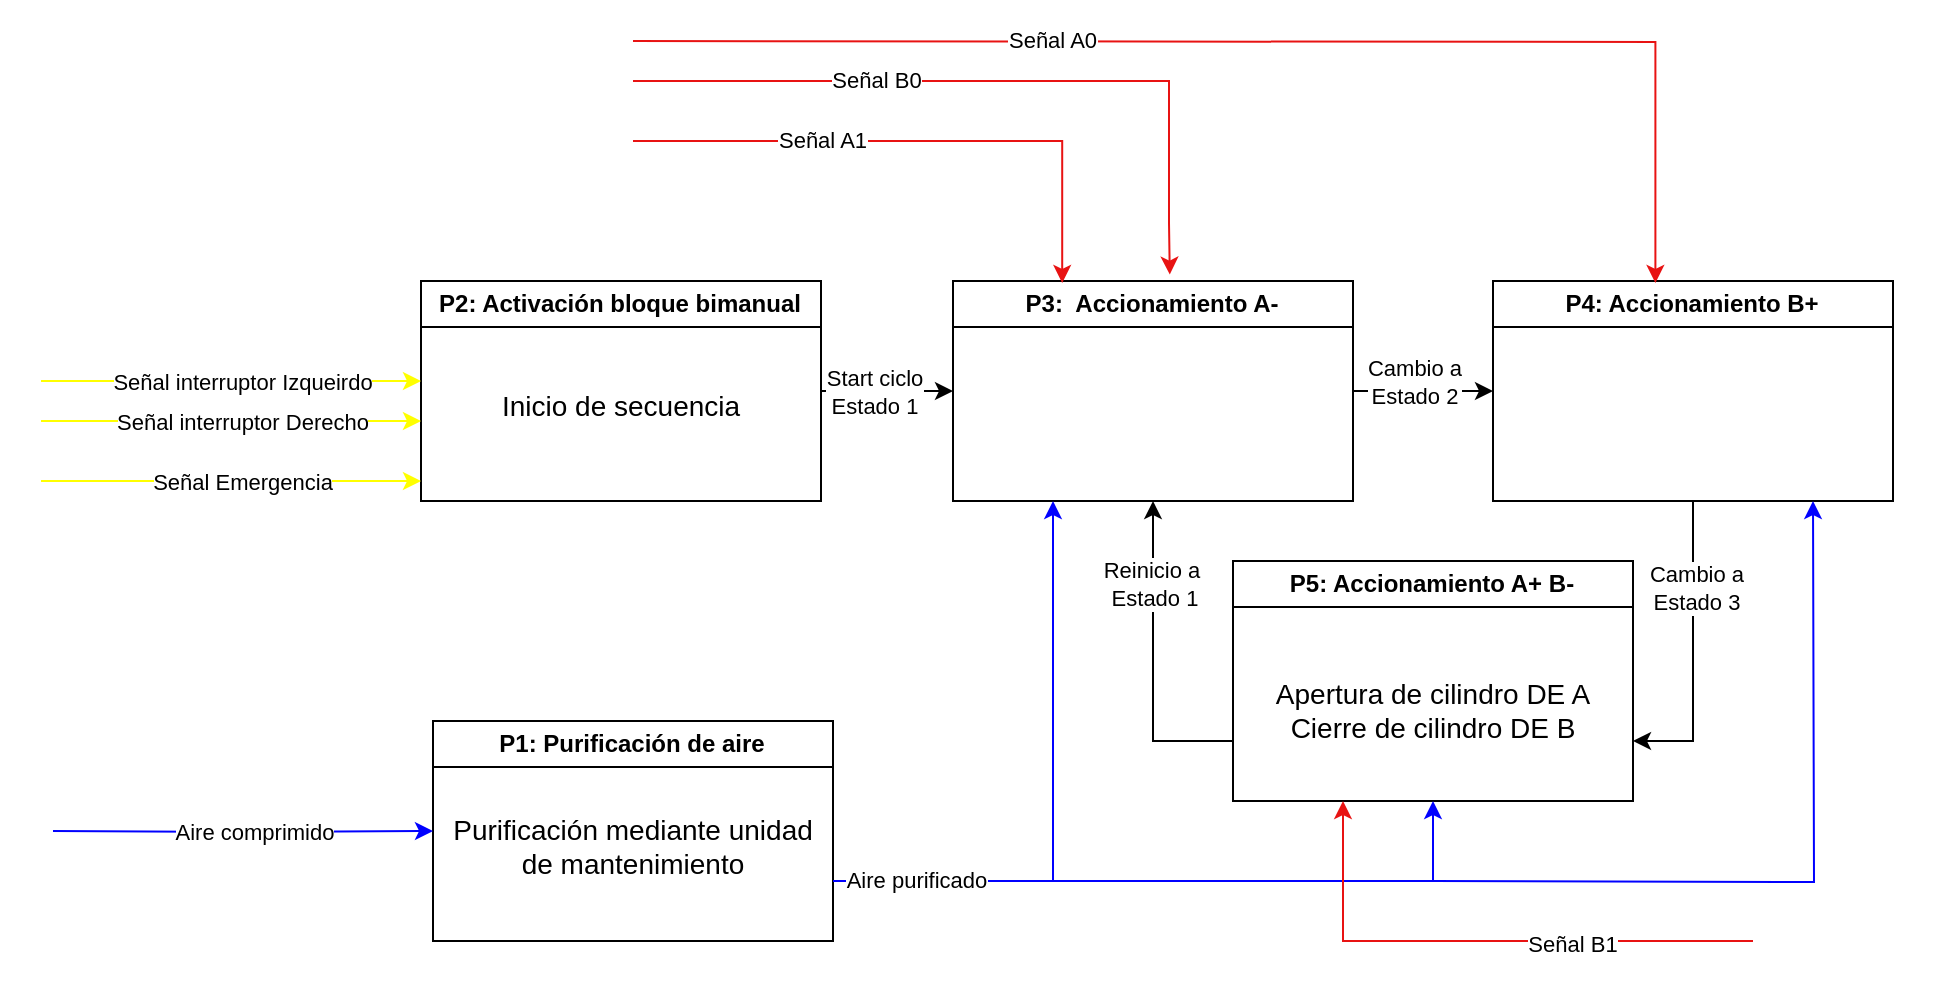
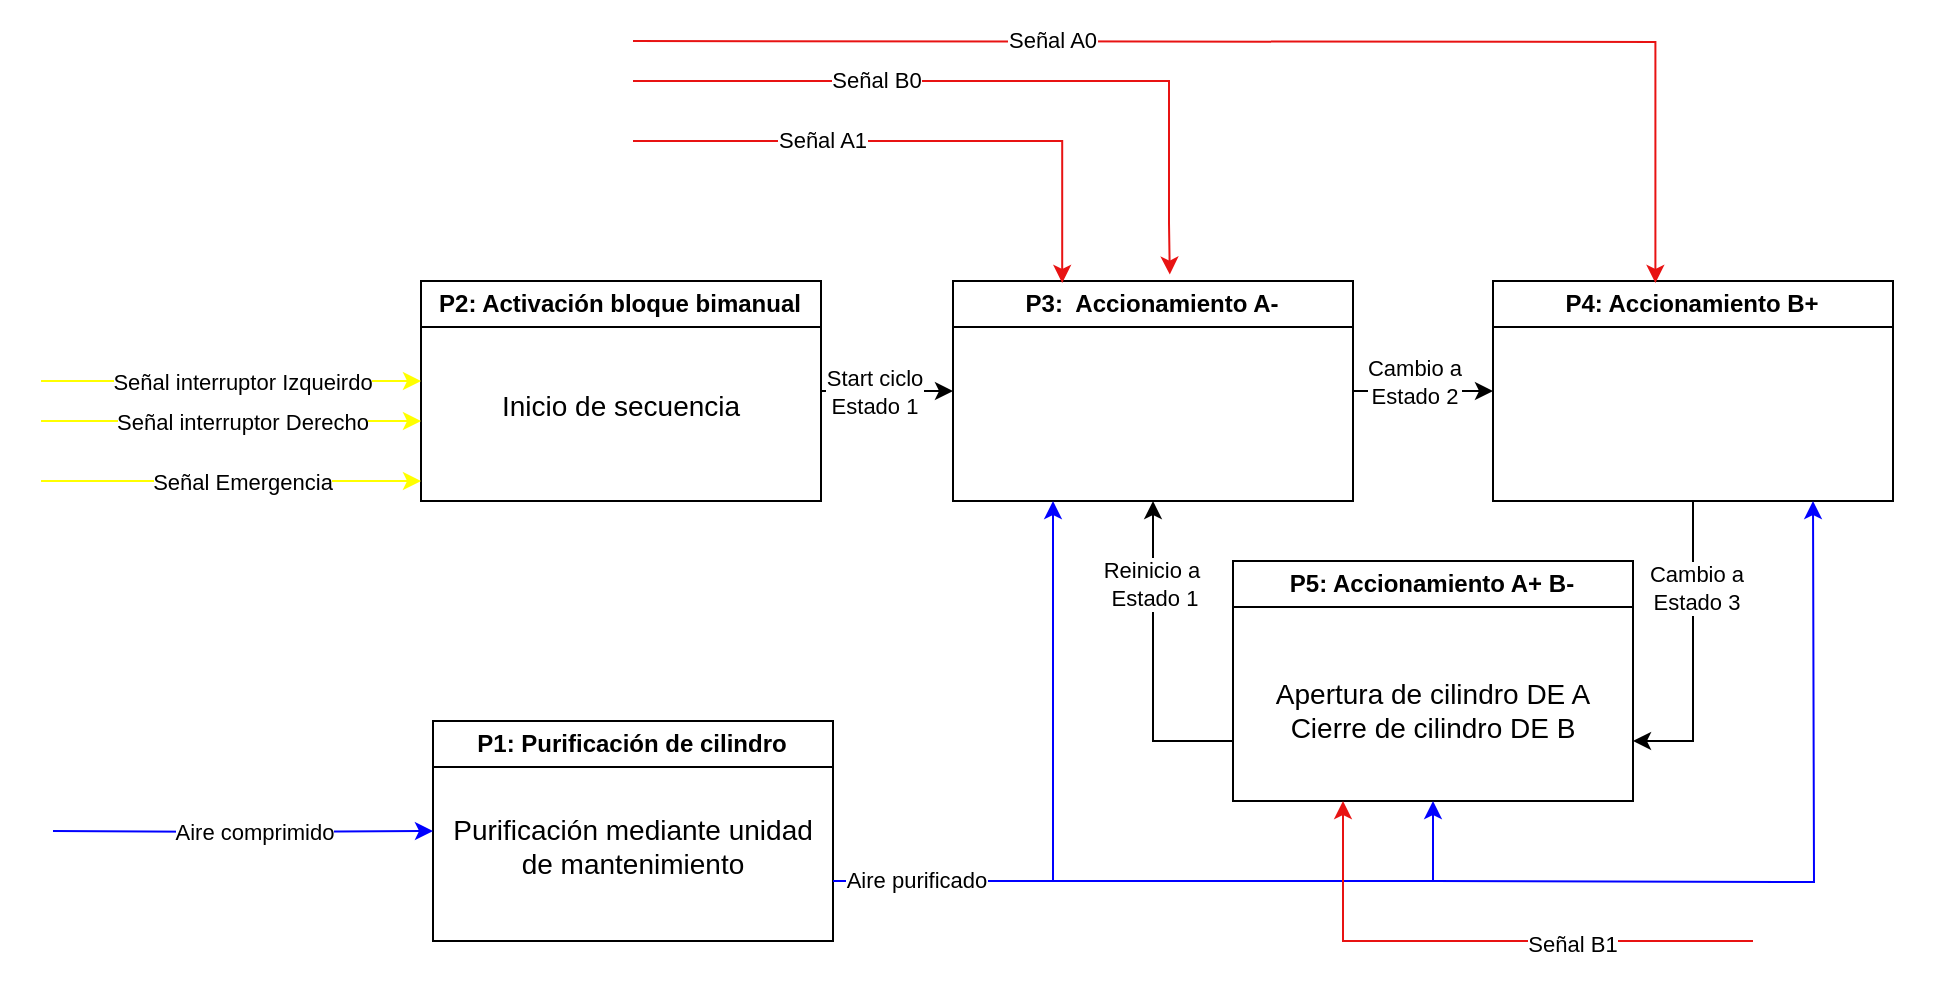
  <mxCell id="0" />
  <mxCell id="1" parent="0" />
- <mxCell id="2" value="P1: Purificación de aire" style="swimlane;whiteSpace=wrap;html=1;" vertex="1" parent="1"><mxGeometry x="216" y="360" width="200" height="110" as="geometry"><mxRectangle x="30" y="500" width="170" height="30" as="alternateBounds" /></mxGeometry></mxCell>
+ <mxCell id="2" value="P1: Purificación de cilindro" style="swimlane;whiteSpace=wrap;html=1;" vertex="1" parent="1"><mxGeometry x="216" y="360" width="200" height="110" as="geometry"><mxRectangle x="30" y="500" width="170" height="30" as="alternateBounds" /></mxGeometry></mxCell>
  <mxCell id="3" value="&lt;font style=&quot;font-size: 14px;&quot;&gt;Purificación mediante unidad &lt;br&gt;de mantenimiento&lt;/font&gt;" style="text;html=1;align=center;verticalAlign=middle;resizable=0;points=[];autosize=1;strokeColor=none;fillColor=none;" vertex="1" parent="2"><mxGeometry y="38" width="200" height="50" as="geometry" /></mxCell>
  <mxCell id="4" style="edgeStyle=orthogonalEdgeStyle;rounded=0;orthogonalLoop=1;jettySize=auto;html=1;exitX=1;exitY=0.5;exitDx=0;exitDy=0;entryX=0;entryY=0.5;entryDx=0;entryDy=0;" edge="1" parent="1" source="6" target="9"><mxGeometry relative="1" as="geometry"><mxPoint x="746" y="250" as="targetPoint" /></mxGeometry></mxCell>
  <mxCell id="5" value="Cambio a &lt;br&gt;Estado 2" style="edgeLabel;html=1;align=center;verticalAlign=middle;resizable=0;points=[];" vertex="1" connectable="0" parent="4"><mxGeometry x="-0.351" y="2" relative="1" as="geometry"><mxPoint x="7" y="-3" as="offset" /></mxGeometry></mxCell>
  <mxCell id="6" value="P3:&amp;nbsp; Accionamiento A-" style="swimlane;whiteSpace=wrap;html=1;" vertex="1" parent="1"><mxGeometry x="476" y="140" width="200" height="110" as="geometry" /></mxCell>
  <mxCell id="7" style="edgeStyle=orthogonalEdgeStyle;rounded=0;orthogonalLoop=1;jettySize=auto;html=1;entryX=1;entryY=0.75;entryDx=0;entryDy=0;" edge="1" parent="1" source="9" target="16"><mxGeometry relative="1" as="geometry" /></mxCell>
  <mxCell id="8" value="Cambio a &lt;br&gt;Estado 3" style="edgeLabel;html=1;align=center;verticalAlign=middle;resizable=0;points=[];" vertex="1" connectable="0" parent="7"><mxGeometry x="-0.421" y="1" relative="1" as="geometry"><mxPoint as="offset" /></mxGeometry></mxCell>
  <mxCell id="9" value="P4: Accionamiento B+" style="swimlane;whiteSpace=wrap;html=1;" vertex="1" parent="1"><mxGeometry x="746" y="140" width="200" height="110" as="geometry" /></mxCell>
  <mxCell id="10" style="edgeStyle=orthogonalEdgeStyle;rounded=0;orthogonalLoop=1;jettySize=auto;html=1;entryX=0;entryY=0.5;entryDx=0;entryDy=0;" edge="1" parent="1" source="12" target="6"><mxGeometry relative="1" as="geometry" /></mxCell>
  <mxCell id="11" value="Start ciclo&lt;br&gt;Estado 1" style="edgeLabel;html=1;align=center;verticalAlign=middle;resizable=0;points=[];" vertex="1" connectable="0" parent="10"><mxGeometry x="-0.281" y="1" relative="1" as="geometry"><mxPoint x="2" y="1" as="offset" /></mxGeometry></mxCell>
  <mxCell id="12" value="P2: Activación bloque bimanual" style="swimlane;whiteSpace=wrap;html=1;" vertex="1" parent="1"><mxGeometry x="210" y="140" width="200" height="110" as="geometry"><mxRectangle x="-30" y="250" width="220" height="30" as="alternateBounds" /></mxGeometry></mxCell>
  <mxCell id="13" value="&lt;font style=&quot;font-size: 14px;&quot;&gt;Inicio de secuencia&lt;/font&gt;" style="text;html=1;align=center;verticalAlign=middle;resizable=0;points=[];autosize=1;strokeColor=none;fillColor=none;" vertex="1" parent="12"><mxGeometry x="30" y="47.5" width="140" height="30" as="geometry" /></mxCell>
  <mxCell id="14" style="edgeStyle=orthogonalEdgeStyle;rounded=0;orthogonalLoop=1;jettySize=auto;html=1;exitX=0;exitY=0.75;exitDx=0;exitDy=0;entryX=0.5;entryY=1;entryDx=0;entryDy=0;" edge="1" parent="1" source="16" target="6"><mxGeometry relative="1" as="geometry" /></mxCell>
  <mxCell id="15" value="Reinicio a&amp;nbsp;&lt;br&gt;Estado 1" style="edgeLabel;html=1;align=center;verticalAlign=middle;resizable=0;points=[];" vertex="1" connectable="0" parent="14"><mxGeometry x="0.486" relative="1" as="geometry"><mxPoint as="offset" /></mxGeometry></mxCell>
  <mxCell id="16" value="P5: Accionamiento A+ B-" style="swimlane;whiteSpace=wrap;html=1;" vertex="1" parent="1"><mxGeometry x="616" y="280" width="200" height="120" as="geometry" /></mxCell>
  <mxCell id="17" value="&lt;font style=&quot;font-size: 14px;&quot;&gt;Apertura de cilindro DE A&lt;br&gt;Cierre de cilindro DE B&lt;/font&gt;" style="text;html=1;align=center;verticalAlign=middle;resizable=0;points=[];autosize=1;strokeColor=none;fillColor=none;" vertex="1" parent="16"><mxGeometry x="10" y="50" width="180" height="50" as="geometry" /></mxCell>
  <mxCell id="18" value="" style="endArrow=classic;html=1;rounded=0;entryX=0.273;entryY=0.009;entryDx=0;entryDy=0;entryPerimeter=0;edgeStyle=orthogonalEdgeStyle;strokeColor=#E81313;" edge="1" parent="1" target="6"><mxGeometry width="50" height="50" relative="1" as="geometry"><mxPoint x="316" y="70" as="sourcePoint" /><mxPoint x="366" y="-50" as="targetPoint" /><Array as="points"><mxPoint x="531" y="70" /></Array></mxGeometry></mxCell>
  <mxCell id="19" value="Señal A1" style="edgeLabel;html=1;align=center;verticalAlign=middle;resizable=0;points=[];" vertex="1" connectable="0" parent="18"><mxGeometry x="-0.339" y="1" relative="1" as="geometry"><mxPoint as="offset" /></mxGeometry></mxCell>
  <mxCell id="20" value="" style="endArrow=classic;html=1;rounded=0;entryX=0.406;entryY=0.009;entryDx=0;entryDy=0;entryPerimeter=0;edgeStyle=orthogonalEdgeStyle;strokeColor=#E81313;" edge="1" parent="1" target="9"><mxGeometry width="50" height="50" relative="1" as="geometry"><mxPoint x="316" y="20" as="sourcePoint" /><mxPoint x="531" y="71" as="targetPoint" /></mxGeometry></mxCell>
  <mxCell id="21" value="Señal A0" style="edgeLabel;html=1;align=center;verticalAlign=middle;resizable=0;points=[];" vertex="1" connectable="0" parent="20"><mxGeometry x="-0.339" y="1" relative="1" as="geometry"><mxPoint as="offset" /></mxGeometry></mxCell>
  <mxCell id="22" value="" style="endArrow=classic;html=1;rounded=0;edgeStyle=orthogonalEdgeStyle;strokeColor=#0000FF;entryX=0.25;entryY=1;entryDx=0;entryDy=0;" edge="1" parent="1" target="6"><mxGeometry width="50" height="50" relative="1" as="geometry"><mxPoint x="416" y="440" as="sourcePoint" /><mxPoint x="496" y="250" as="targetPoint" /><Array as="points"><mxPoint x="418" y="440" /><mxPoint x="526" y="440" /></Array></mxGeometry></mxCell>
  <mxCell id="23" value="Aire purificado" style="edgeLabel;html=1;align=center;verticalAlign=middle;resizable=0;points=[];" vertex="1" connectable="0" parent="22"><mxGeometry x="-0.724" y="1" relative="1" as="geometry"><mxPoint as="offset" /></mxGeometry></mxCell>
  <mxCell id="24" value="" style="endArrow=classic;html=1;rounded=0;edgeStyle=orthogonalEdgeStyle;entryX=0.5;entryY=1;entryDx=0;entryDy=0;strokeColor=#0000FF;" edge="1" parent="1" target="16"><mxGeometry width="50" height="50" relative="1" as="geometry"><mxPoint x="526" y="436" as="sourcePoint" /><mxPoint x="636" y="250" as="targetPoint" /><Array as="points"><mxPoint x="526" y="440" /><mxPoint x="716" y="440" /></Array></mxGeometry></mxCell>
  <mxCell id="25" value="" style="endArrow=classic;html=1;rounded=0;edgeStyle=orthogonalEdgeStyle;strokeColor=#0000FF;" edge="1" parent="1"><mxGeometry width="50" height="50" relative="1" as="geometry"><mxPoint x="716" y="440" as="sourcePoint" /><mxPoint x="906" y="250" as="targetPoint" /></mxGeometry></mxCell>
  <mxCell id="26" value="" style="endArrow=classic;html=1;rounded=0;edgeStyle=orthogonalEdgeStyle;strokeColor=#0000FF;entryX=0;entryY=0.5;entryDx=0;entryDy=0;" edge="1" parent="1" target="2"><mxGeometry width="50" height="50" relative="1" as="geometry"><mxPoint x="26" y="415" as="sourcePoint" /><mxPoint x="166" y="259" as="targetPoint" /></mxGeometry></mxCell>
  <mxCell id="27" value="Aire comprimido" style="edgeLabel;html=1;align=center;verticalAlign=middle;resizable=0;points=[];" vertex="1" connectable="0" parent="26"><mxGeometry x="-0.724" y="1" relative="1" as="geometry"><mxPoint x="74" y="1" as="offset" /></mxGeometry></mxCell>
  <mxCell id="28" value="" style="endArrow=classic;html=1;rounded=0;edgeStyle=orthogonalEdgeStyle;strokeColor=#FFFF00;entryX=0;entryY=0.5;entryDx=0;entryDy=0;" edge="1" parent="1"><mxGeometry width="50" height="50" relative="1" as="geometry"><mxPoint x="20" y="190" as="sourcePoint" /><mxPoint x="210" y="190" as="targetPoint" /></mxGeometry></mxCell>
  <mxCell id="29" value="Señal interruptor Izqueirdo" style="edgeLabel;html=1;align=center;verticalAlign=middle;resizable=0;points=[];" vertex="1" connectable="0" parent="28"><mxGeometry x="-0.724" y="1" relative="1" as="geometry"><mxPoint x="74" y="1" as="offset" /></mxGeometry></mxCell>
  <mxCell id="30" value="" style="endArrow=classic;html=1;rounded=0;edgeStyle=orthogonalEdgeStyle;strokeColor=#FFFF00;entryX=0;entryY=0.5;entryDx=0;entryDy=0;" edge="1" parent="1"><mxGeometry width="50" height="50" relative="1" as="geometry"><mxPoint x="20" y="210" as="sourcePoint" /><mxPoint x="210" y="210" as="targetPoint" /></mxGeometry></mxCell>
  <mxCell id="31" value="Señal interruptor Derecho" style="edgeLabel;html=1;align=center;verticalAlign=middle;resizable=0;points=[];" vertex="1" connectable="0" parent="30"><mxGeometry x="-0.724" y="1" relative="1" as="geometry"><mxPoint x="74" y="1" as="offset" /></mxGeometry></mxCell>
  <mxCell id="32" value="" style="endArrow=classic;html=1;rounded=0;edgeStyle=orthogonalEdgeStyle;strokeColor=#FFFF00;entryX=0;entryY=0.5;entryDx=0;entryDy=0;" edge="1" parent="1"><mxGeometry width="50" height="50" relative="1" as="geometry"><mxPoint x="20" y="240" as="sourcePoint" /><mxPoint x="210" y="240" as="targetPoint" /></mxGeometry></mxCell>
  <mxCell id="33" value="Señal Emergencia" style="edgeLabel;html=1;align=center;verticalAlign=middle;resizable=0;points=[];" vertex="1" connectable="0" parent="32"><mxGeometry x="-0.724" y="1" relative="1" as="geometry"><mxPoint x="74" y="1" as="offset" /></mxGeometry></mxCell>
  <mxCell id="34" value="" style="endArrow=classic;html=1;rounded=0;edgeStyle=orthogonalEdgeStyle;entryX=0.542;entryY=-0.029;entryDx=0;entryDy=0;entryPerimeter=0;strokeColor=#E81313;" edge="1" parent="1" target="6"><mxGeometry width="50" height="50" relative="1" as="geometry"><mxPoint x="316" y="40" as="sourcePoint" /><mxPoint x="586" y="130" as="targetPoint" /><Array as="points"><mxPoint x="584" y="40" /><mxPoint x="584" y="111" /></Array></mxGeometry></mxCell>
  <mxCell id="35" value="Señal B0" style="edgeLabel;html=1;align=center;verticalAlign=middle;resizable=0;points=[];" vertex="1" connectable="0" parent="34"><mxGeometry x="-0.339" y="1" relative="1" as="geometry"><mxPoint as="offset" /></mxGeometry></mxCell>
  <mxCell id="36" value="" style="endArrow=classic;html=1;rounded=0;edgeStyle=orthogonalEdgeStyle;strokeColor=#E81313;" edge="1" parent="1"><mxGeometry width="50" height="50" relative="1" as="geometry"><mxPoint x="876" y="470" as="sourcePoint" /><mxPoint x="671" y="400" as="targetPoint" /><Array as="points"><mxPoint x="671" y="470" /></Array></mxGeometry></mxCell>
  <mxCell id="37" value="Señal B1" style="edgeLabel;html=1;align=center;verticalAlign=middle;resizable=0;points=[];" vertex="1" connectable="0" parent="36"><mxGeometry x="-0.339" y="1" relative="1" as="geometry"><mxPoint as="offset" /></mxGeometry></mxCell>
